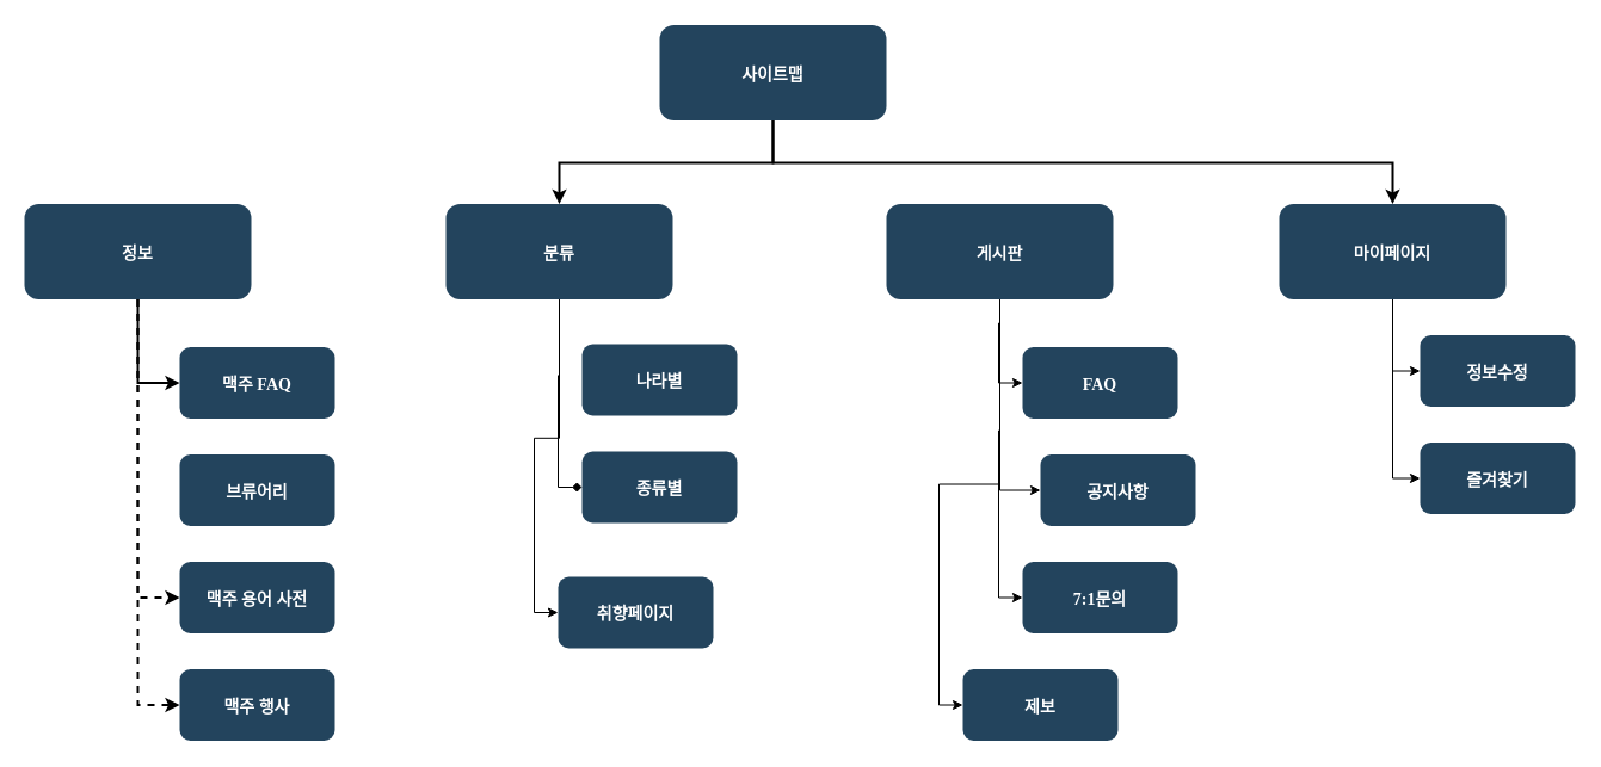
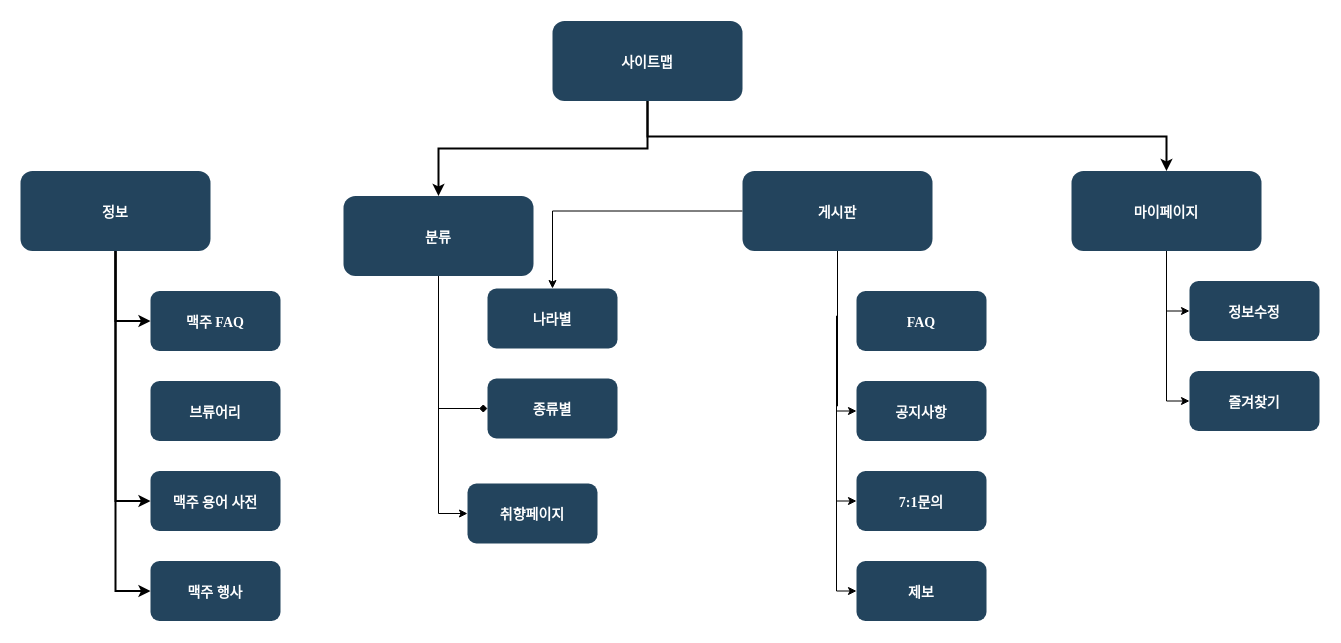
  <mxCell id="0" />
  <mxCell id="1" parent="0" />
  <mxCell id="2" value="사이트맵" style="rounded=1;fillColor=#23445D;gradientColor=none;strokeColor=none;fontColor=#FFFFFF;fontStyle=1;fontFamily=Tahoma;fontSize=14" parent="1" vertex="1"><mxGeometry x="552" y="20.5" width="190" height="80" as="geometry" /></mxCell>
  <mxCell id="3" style="edgeStyle=orthogonalEdgeStyle;rounded=0;orthogonalLoop=1;jettySize=auto;html=1;entryX=0;entryY=0.5;entryDx=0;entryDy=0;" edge="1" parent="1" source="5" target="26"><mxGeometry relative="1" as="geometry" /></mxCell>
  <mxCell id="4" style="edgeStyle=orthogonalEdgeStyle;rounded=0;orthogonalLoop=1;jettySize=auto;html=1;entryX=0;entryY=0.5;entryDx=0;entryDy=0;" edge="1" parent="1" source="5" target="27"><mxGeometry relative="1" as="geometry" /></mxCell>
  <mxCell id="5" value="마이페이지" style="rounded=1;fillColor=#23445D;gradientColor=none;strokeColor=none;fontColor=#FFFFFF;fontStyle=1;fontFamily=Tahoma;fontSize=14" parent="1" vertex="1"><mxGeometry x="1071" y="170.5" width="190" height="80" as="geometry" /></mxCell>
  <mxCell id="6" value="" style="edgeStyle=elbowEdgeStyle;elbow=vertical;strokeWidth=2;rounded=0" parent="1" source="2" target="5" edge="1"><mxGeometry x="337" y="215.5" width="100" height="100" as="geometry"><mxPoint x="132" y="150.5" as="sourcePoint" /><mxPoint x="232" y="50.5" as="targetPoint" /></mxGeometry></mxCell>
- <mxCell id="7" style="edgeStyle=orthogonalEdgeStyle;rounded=0;orthogonalLoop=1;jettySize=auto;html=1;entryX=0;entryY=0.5;entryDx=0;entryDy=0;" edge="1" parent="1" source="11" target="23"><mxGeometry relative="1" as="geometry" /></mxCell>
+ <mxCell id="7" style="edgeStyle=orthogonalEdgeStyle;rounded=0;orthogonalLoop=1;jettySize=auto;html=1;" edge="1" parent="1" source="11" target="20"><mxGeometry relative="1" as="geometry" /></mxCell>
  <mxCell id="8" style="edgeStyle=orthogonalEdgeStyle;rounded=0;orthogonalLoop=1;jettySize=auto;html=1;entryX=0;entryY=0.5;entryDx=0;entryDy=0;" edge="1" parent="1" source="11" target="24"><mxGeometry relative="1" as="geometry" /></mxCell>
  <mxCell id="9" style="edgeStyle=orthogonalEdgeStyle;rounded=0;orthogonalLoop=1;jettySize=auto;html=1;entryX=0;entryY=0.5;entryDx=0;entryDy=0;" edge="1" parent="1" source="11" target="25"><mxGeometry relative="1" as="geometry" /></mxCell>
  <mxCell id="10" style="edgeStyle=orthogonalEdgeStyle;rounded=0;orthogonalLoop=1;jettySize=auto;html=1;entryX=0;entryY=0.5;entryDx=0;entryDy=0;" edge="1" parent="1" source="11" target="32"><mxGeometry relative="1" as="geometry" /></mxCell>
  <mxCell id="11" value="게시판" style="rounded=1;fillColor=#23445D;gradientColor=none;strokeColor=none;fontColor=#FFFFFF;fontStyle=1;fontFamily=Tahoma;fontSize=14" parent="1" vertex="1"><mxGeometry x="742" y="170.5" width="190" height="80" as="geometry" /></mxCell>
  <mxCell id="12" style="edgeStyle=orthogonalEdgeStyle;rounded=0;orthogonalLoop=1;jettySize=auto;html=1;entryX=0;entryY=0.5;entryDx=0;entryDy=0;endArrow=diamond;" edge="1" parent="1" source="14" target="21"><mxGeometry relative="1" as="geometry" /></mxCell>
  <mxCell id="13" style="edgeStyle=orthogonalEdgeStyle;rounded=0;orthogonalLoop=1;jettySize=auto;html=1;entryX=0;entryY=0.5;entryDx=0;entryDy=0;" edge="1" parent="1" source="14" target="22"><mxGeometry relative="1" as="geometry" /></mxCell>
- <mxCell id="14" value="분류" style="rounded=1;fillColor=#23445D;gradientColor=none;strokeColor=none;fontColor=#FFFFFF;fontStyle=1;fontFamily=Tahoma;fontSize=14" parent="1" vertex="1"><mxGeometry x="373" y="170.5" width="190" height="80" as="geometry" /></mxCell>
+ <mxCell id="14" value="분류" style="rounded=1;fillColor=#23445D;gradientColor=none;strokeColor=none;fontColor=#FFFFFF;fontStyle=1;fontFamily=Tahoma;fontSize=14" parent="1" vertex="1"><mxGeometry x="343" y="195.5" width="190" height="80" as="geometry" /></mxCell>
  <mxCell id="15" value="정보" style="rounded=1;fillColor=#23445D;gradientColor=none;strokeColor=none;fontColor=#FFFFFF;fontStyle=1;fontFamily=Tahoma;fontSize=14" parent="1" vertex="1"><mxGeometry x="20" y="170.5" width="190" height="80" as="geometry" /></mxCell>
  <mxCell id="16" value="맥주 FAQ" style="rounded=1;fillColor=#23445D;gradientColor=none;strokeColor=none;fontColor=#FFFFFF;fontStyle=1;fontFamily=Tahoma;fontSize=14" parent="1" vertex="1"><mxGeometry x="150" y="290.5" width="130" height="60" as="geometry" /></mxCell>
  <mxCell id="17" value="브류어리" style="rounded=1;fillColor=#23445D;gradientColor=none;strokeColor=none;fontColor=#FFFFFF;fontStyle=1;fontFamily=Tahoma;fontSize=14" parent="1" vertex="1"><mxGeometry x="150" y="380.5" width="130" height="60" as="geometry" /></mxCell>
  <mxCell id="18" value="맥주 용어 사전" style="rounded=1;fillColor=#23445D;gradientColor=none;strokeColor=none;fontColor=#FFFFFF;fontStyle=1;fontFamily=Tahoma;fontSize=14" parent="1" vertex="1"><mxGeometry x="150" y="470.5" width="130" height="60" as="geometry" /></mxCell>
  <mxCell id="19" value="맥주 행사" style="rounded=1;fillColor=#23445D;gradientColor=none;strokeColor=none;fontColor=#FFFFFF;fontStyle=1;fontFamily=Tahoma;fontSize=14" parent="1" vertex="1"><mxGeometry x="150" y="560.5" width="130" height="60" as="geometry" /></mxCell>
  <mxCell id="20" value="나라별" style="rounded=1;fillColor=#23445D;gradientColor=none;strokeColor=none;fontColor=#FFFFFF;fontStyle=1;fontFamily=Tahoma;fontSize=14" parent="1" vertex="1"><mxGeometry x="487" y="288" width="130" height="60" as="geometry" /></mxCell>
  <mxCell id="21" value="종류별" style="rounded=1;fillColor=#23445D;gradientColor=none;strokeColor=none;fontColor=#FFFFFF;fontStyle=1;fontFamily=Tahoma;fontSize=14" parent="1" vertex="1"><mxGeometry x="487" y="378" width="130" height="60" as="geometry" /></mxCell>
  <mxCell id="22" value="취향페이지" style="rounded=1;fillColor=#23445D;gradientColor=none;strokeColor=none;fontColor=#FFFFFF;fontStyle=1;fontFamily=Tahoma;fontSize=14" parent="1" vertex="1"><mxGeometry x="467" y="483" width="130" height="60" as="geometry" /></mxCell>
  <mxCell id="23" value="FAQ" style="rounded=1;fillColor=#23445D;gradientColor=none;strokeColor=none;fontColor=#FFFFFF;fontStyle=1;fontFamily=Tahoma;fontSize=14" parent="1" vertex="1"><mxGeometry x="856" y="290.5" width="130" height="60" as="geometry" /></mxCell>
- <mxCell id="24" value="공지사항" style="rounded=1;fillColor=#23445D;gradientColor=none;strokeColor=none;fontColor=#FFFFFF;fontStyle=1;fontFamily=Tahoma;fontSize=14" parent="1" vertex="1"><mxGeometry x="871" y="380.5" width="130" height="60" as="geometry" /></mxCell>
+ <mxCell id="24" value="공지사항" style="rounded=1;fillColor=#23445D;gradientColor=none;strokeColor=none;fontColor=#FFFFFF;fontStyle=1;fontFamily=Tahoma;fontSize=14" parent="1" vertex="1"><mxGeometry x="856" y="380.5" width="130" height="60" as="geometry" /></mxCell>
  <mxCell id="25" value="7:1문의" style="rounded=1;fillColor=#23445D;gradientColor=none;strokeColor=none;fontColor=#FFFFFF;fontStyle=1;fontFamily=Tahoma;fontSize=14" parent="1" vertex="1"><mxGeometry x="856" y="470.5" width="130" height="60" as="geometry" /></mxCell>
  <mxCell id="26" value="정보수정" style="rounded=1;fillColor=#23445D;gradientColor=none;strokeColor=none;fontColor=#FFFFFF;fontStyle=1;fontFamily=Tahoma;fontSize=14" parent="1" vertex="1"><mxGeometry x="1189" y="280.5" width="130" height="60" as="geometry" /></mxCell>
  <mxCell id="27" value="즐겨찾기" style="rounded=1;fillColor=#23445D;gradientColor=none;strokeColor=none;fontColor=#FFFFFF;fontStyle=1;fontFamily=Tahoma;fontSize=14" parent="1" vertex="1"><mxGeometry x="1189" y="370.5" width="130" height="60" as="geometry" /></mxCell>
  <mxCell id="28" value="" style="edgeStyle=elbowEdgeStyle;elbow=vertical;strokeWidth=2;rounded=0" parent="1" source="2" target="14" edge="1"><mxGeometry x="347" y="225.5" width="100" height="100" as="geometry"><mxPoint x="657" y="110.5" as="sourcePoint" /><mxPoint x="1262" y="180.5" as="targetPoint" /></mxGeometry></mxCell>
  <mxCell id="29" value="" style="edgeStyle=elbowEdgeStyle;elbow=horizontal;strokeWidth=2;rounded=0" parent="1" source="15" target="16" edge="1"><mxGeometry x="95" y="135.5" width="100" height="100" as="geometry"><mxPoint x="-110" y="70.5" as="sourcePoint" /><mxPoint x="-10" y="-29.5" as="targetPoint" /><Array as="points"><mxPoint x="115" y="270.5" /></Array></mxGeometry></mxCell>
- <mxCell id="30" value="" style="edgeStyle=elbowEdgeStyle;elbow=horizontal;strokeWidth=2;rounded=0;dashed=1;" parent="1" source="15" target="18" edge="1"><mxGeometry x="95" y="135.5" width="100" height="100" as="geometry"><mxPoint x="-110" y="70.5" as="sourcePoint" /><mxPoint x="-10" y="-29.5" as="targetPoint" /><Array as="points"><mxPoint x="115" y="360.5" /></Array></mxGeometry></mxCell>
- <mxCell id="31" value="" style="edgeStyle=elbowEdgeStyle;elbow=horizontal;strokeWidth=2;rounded=0;dashed=1;" parent="1" source="15" target="19" edge="1"><mxGeometry x="95" y="135.5" width="100" height="100" as="geometry"><mxPoint x="-110" y="70.5" as="sourcePoint" /><mxPoint x="-10" y="-29.5" as="targetPoint" /><Array as="points"><mxPoint x="115" y="410.5" /></Array></mxGeometry></mxCell>
- <mxCell id="32" value="제보" style="rounded=1;fillColor=#23445D;gradientColor=none;strokeColor=none;fontColor=#FFFFFF;fontStyle=1;fontFamily=Tahoma;fontSize=14" vertex="1" parent="1"><mxGeometry x="806" y="560.5" width="130" height="60" as="geometry" /></mxCell>
+ <mxCell id="30" value="" style="edgeStyle=elbowEdgeStyle;elbow=horizontal;strokeWidth=2;rounded=0" parent="1" source="15" target="18" edge="1"><mxGeometry x="95" y="135.5" width="100" height="100" as="geometry"><mxPoint x="-110" y="70.5" as="sourcePoint" /><mxPoint x="-10" y="-29.5" as="targetPoint" /><Array as="points"><mxPoint x="115" y="360.5" /></Array></mxGeometry></mxCell>
+ <mxCell id="31" value="" style="edgeStyle=elbowEdgeStyle;elbow=horizontal;strokeWidth=2;rounded=0" parent="1" source="15" target="19" edge="1"><mxGeometry x="95" y="135.5" width="100" height="100" as="geometry"><mxPoint x="-110" y="70.5" as="sourcePoint" /><mxPoint x="-10" y="-29.5" as="targetPoint" /><Array as="points"><mxPoint x="115" y="410.5" /></Array></mxGeometry></mxCell>
+ <mxCell id="32" value="제보" style="rounded=1;fillColor=#23445D;gradientColor=none;strokeColor=none;fontColor=#FFFFFF;fontStyle=1;fontFamily=Tahoma;fontSize=14" vertex="1" parent="1"><mxGeometry x="856" y="560.5" width="130" height="60" as="geometry" /></mxCell>
